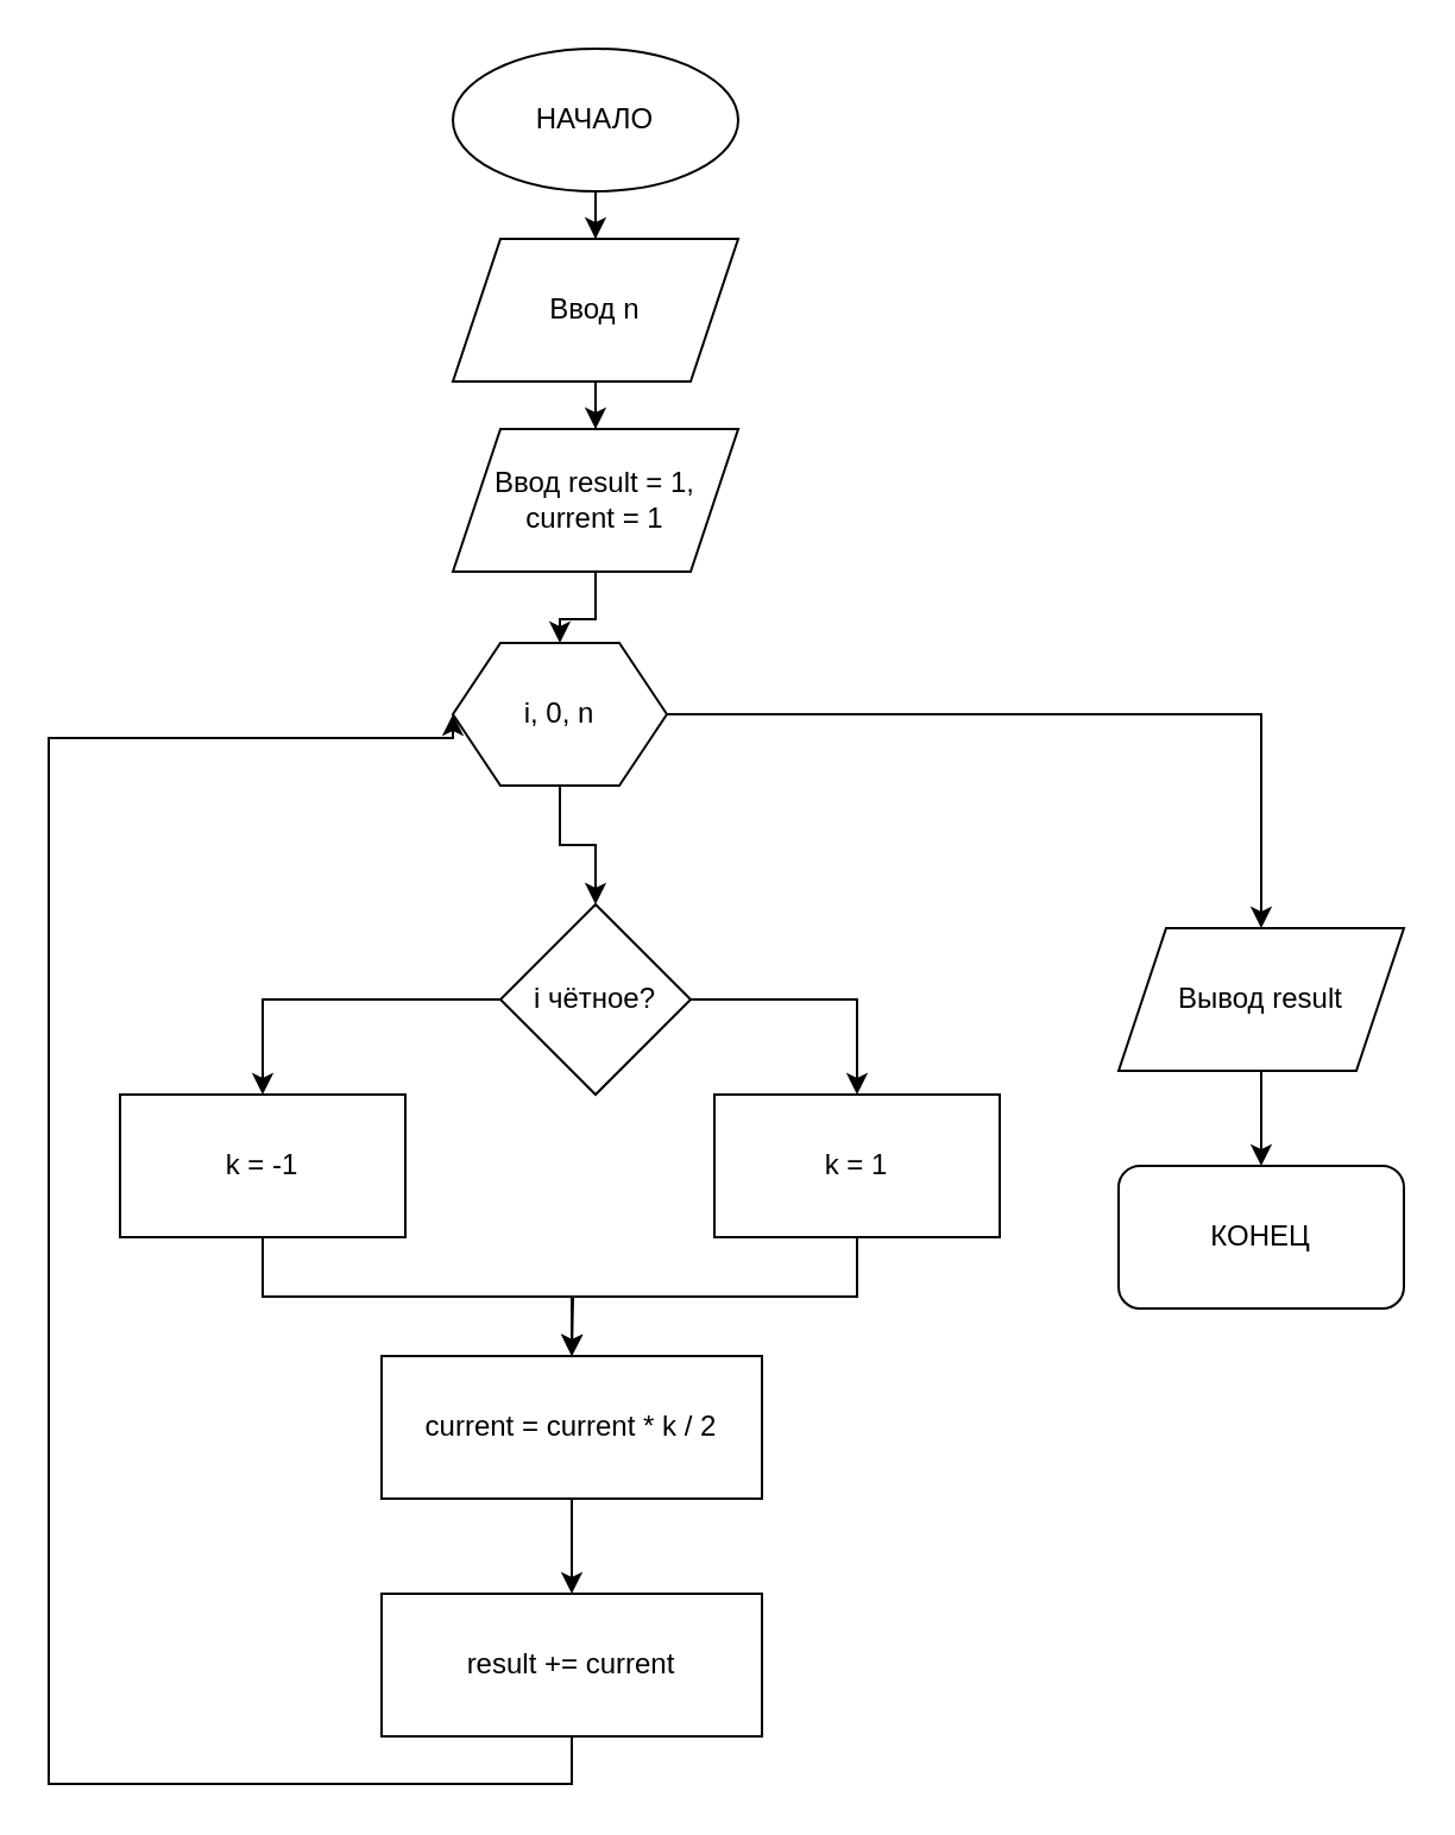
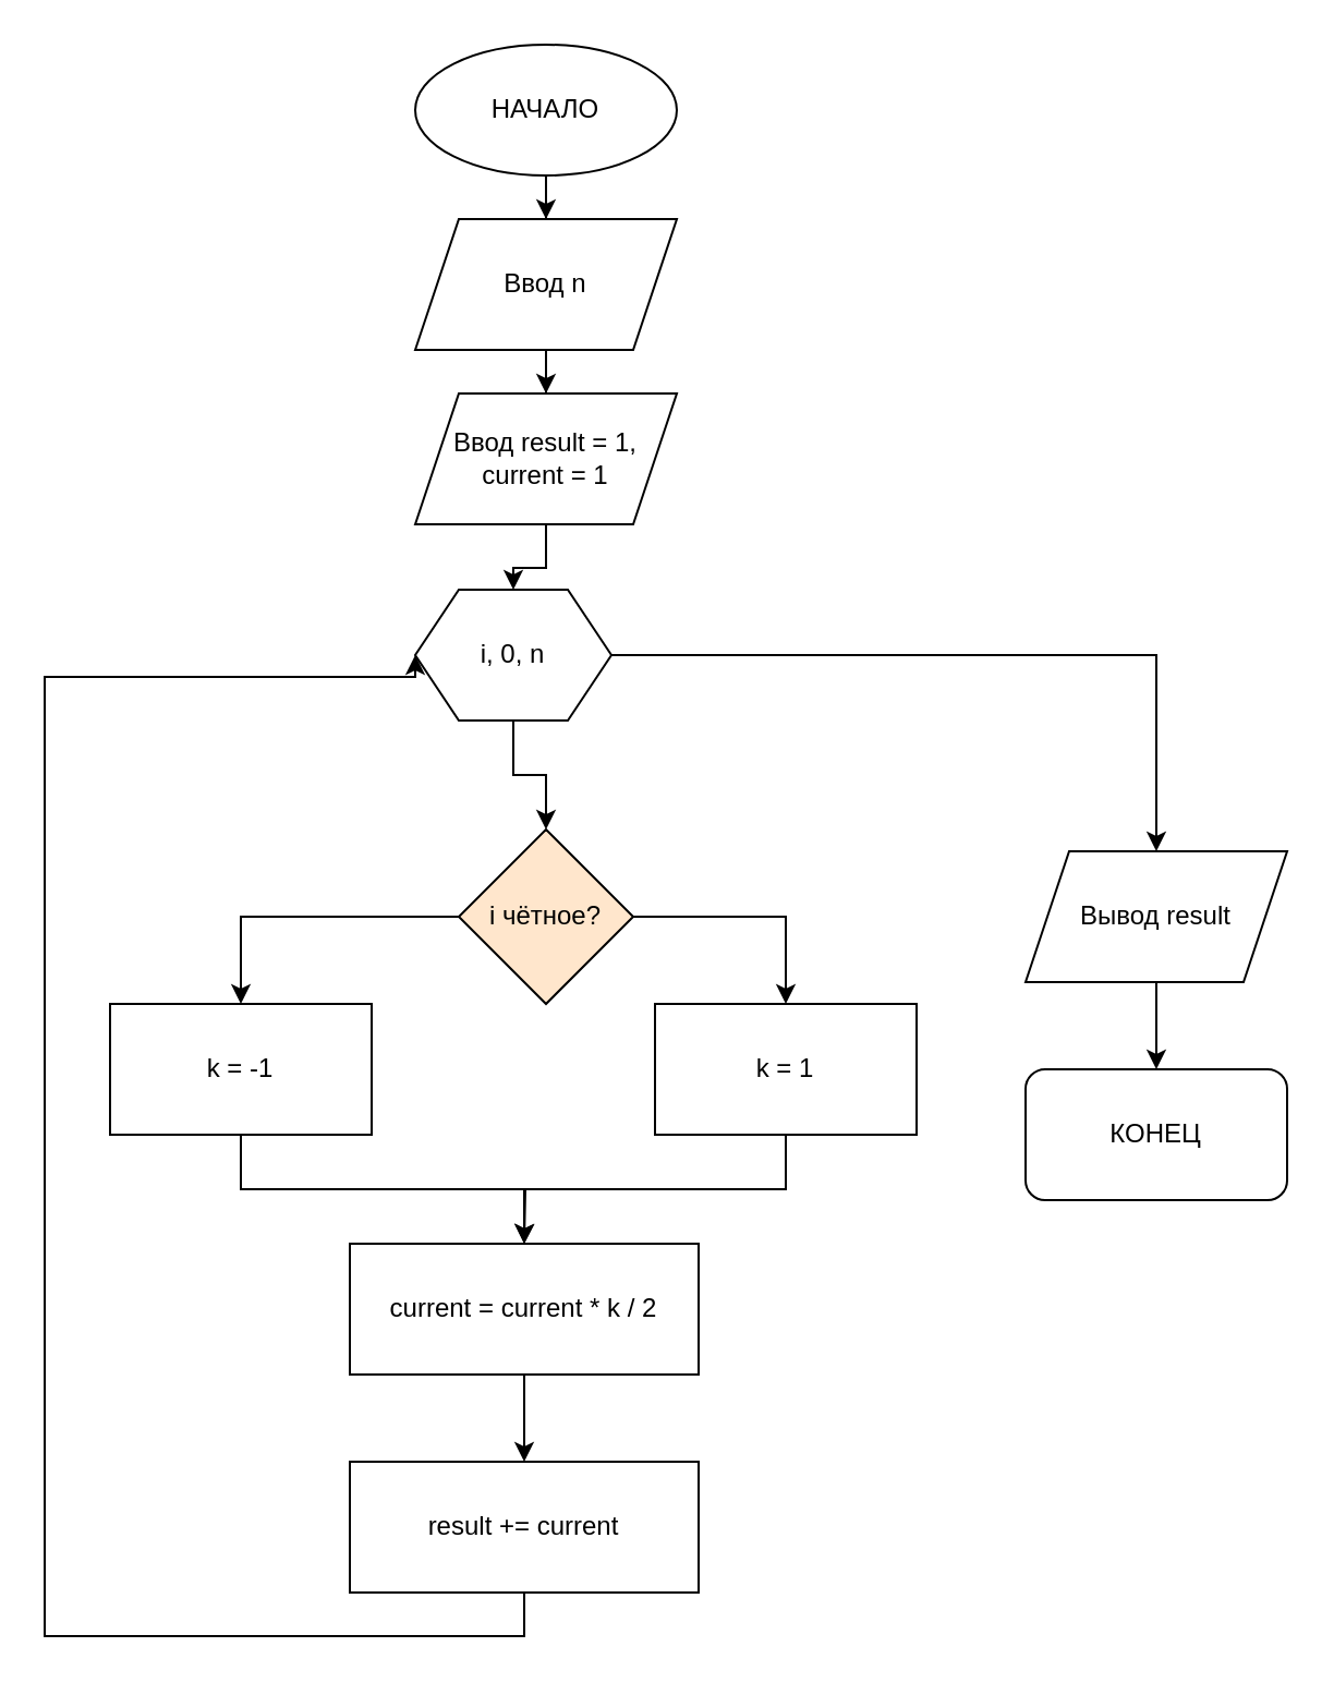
  <mxCell id="0" />
  <mxCell id="1" parent="0" />
  <mxCell id="2" value="" style="edgeStyle=orthogonalEdgeStyle;rounded=0;orthogonalLoop=1;jettySize=auto;html=1;" edge="1" parent="1" source="3" target="10"><mxGeometry relative="1" as="geometry" /></mxCell>
  <mxCell id="3" value="НАЧАЛО" style="ellipse;whiteSpace=wrap;html=1;" vertex="1" parent="1"><mxGeometry x="190" y="20" width="120" height="60" as="geometry" /></mxCell>
  <mxCell id="4" value="" style="edgeStyle=orthogonalEdgeStyle;rounded=0;orthogonalLoop=1;jettySize=auto;html=1;" edge="1" parent="1" source="5" target="8"><mxGeometry relative="1" as="geometry" /></mxCell>
  <mxCell id="5" value="Ввод result = 1, current = 1" style="shape=parallelogram;perimeter=parallelogramPerimeter;whiteSpace=wrap;html=1;fixedSize=1;" vertex="1" parent="1"><mxGeometry x="190" y="180" width="120" height="60" as="geometry" /></mxCell>
  <mxCell id="6" value="" style="edgeStyle=orthogonalEdgeStyle;rounded=0;orthogonalLoop=1;jettySize=auto;html=1;" edge="1" parent="1" source="8" target="13"><mxGeometry relative="1" as="geometry" /></mxCell>
  <mxCell id="7" style="edgeStyle=orthogonalEdgeStyle;rounded=0;orthogonalLoop=1;jettySize=auto;html=1;exitX=1;exitY=0.5;exitDx=0;exitDy=0;entryX=0.5;entryY=0;entryDx=0;entryDy=0;" edge="1" parent="1" source="8" target="23"><mxGeometry relative="1" as="geometry" /></mxCell>
  <mxCell id="8" value="i, 0, n" style="shape=hexagon;perimeter=hexagonPerimeter2;whiteSpace=wrap;html=1;fixedSize=1;" vertex="1" parent="1"><mxGeometry x="190" y="270" width="90" height="60" as="geometry" /></mxCell>
  <mxCell id="9" value="" style="edgeStyle=orthogonalEdgeStyle;rounded=0;orthogonalLoop=1;jettySize=auto;html=1;" edge="1" parent="1" source="10" target="5"><mxGeometry relative="1" as="geometry" /></mxCell>
  <mxCell id="10" value="Ввод n" style="shape=parallelogram;perimeter=parallelogramPerimeter;whiteSpace=wrap;html=1;fixedSize=1;" vertex="1" parent="1"><mxGeometry x="190" y="100" width="120" height="60" as="geometry" /></mxCell>
  <mxCell id="11" style="edgeStyle=orthogonalEdgeStyle;rounded=0;orthogonalLoop=1;jettySize=auto;html=1;exitX=1;exitY=0.5;exitDx=0;exitDy=0;entryX=0.5;entryY=0;entryDx=0;entryDy=0;" edge="1" parent="1" source="13" target="15"><mxGeometry relative="1" as="geometry" /></mxCell>
  <mxCell id="12" style="edgeStyle=orthogonalEdgeStyle;rounded=0;orthogonalLoop=1;jettySize=auto;html=1;exitX=0;exitY=0.5;exitDx=0;exitDy=0;entryX=0.5;entryY=0;entryDx=0;entryDy=0;" edge="1" parent="1" source="13" target="17"><mxGeometry relative="1" as="geometry" /></mxCell>
- <mxCell id="13" value="i чётное?" style="rhombus;whiteSpace=wrap;html=1;" vertex="1" parent="1"><mxGeometry x="210" y="380" width="80" height="80" as="geometry" /></mxCell>
+ <mxCell id="13" value="i чётное?" style="rhombus;whiteSpace=wrap;html=1;fillColor=#ffe6cc;" vertex="1" parent="1"><mxGeometry x="210" y="380" width="80" height="80" as="geometry" /></mxCell>
  <mxCell id="14" style="edgeStyle=orthogonalEdgeStyle;rounded=0;orthogonalLoop=1;jettySize=auto;html=1;exitX=0.5;exitY=1;exitDx=0;exitDy=0;" edge="1" parent="1" source="15"><mxGeometry relative="1" as="geometry"><mxPoint x="240" y="570" as="targetPoint" /></mxGeometry></mxCell>
  <mxCell id="15" value="k = 1" style="rounded=0;whiteSpace=wrap;html=1;" vertex="1" parent="1"><mxGeometry x="300" y="460" width="120" height="60" as="geometry" /></mxCell>
  <mxCell id="16" style="edgeStyle=orthogonalEdgeStyle;rounded=0;orthogonalLoop=1;jettySize=auto;html=1;exitX=0.5;exitY=1;exitDx=0;exitDy=0;entryX=0.5;entryY=0;entryDx=0;entryDy=0;" edge="1" parent="1" source="17" target="19"><mxGeometry relative="1" as="geometry" /></mxCell>
  <mxCell id="17" value="k = -1" style="rounded=0;whiteSpace=wrap;html=1;" vertex="1" parent="1"><mxGeometry x="50" y="460" width="120" height="60" as="geometry" /></mxCell>
  <mxCell id="18" value="" style="edgeStyle=orthogonalEdgeStyle;rounded=0;orthogonalLoop=1;jettySize=auto;html=1;" edge="1" parent="1" source="19" target="21"><mxGeometry relative="1" as="geometry" /></mxCell>
  <mxCell id="19" value="current = current * k / 2" style="whiteSpace=wrap;html=1;" vertex="1" parent="1"><mxGeometry x="160" y="570" width="160" height="60" as="geometry" /></mxCell>
  <mxCell id="20" style="edgeStyle=orthogonalEdgeStyle;rounded=0;orthogonalLoop=1;jettySize=auto;html=1;exitX=0.5;exitY=1;exitDx=0;exitDy=0;entryX=0;entryY=0.5;entryDx=0;entryDy=0;" edge="1" parent="1" source="21" target="8"><mxGeometry relative="1" as="geometry"><Array as="points"><mxPoint x="240" y="750" /><mxPoint x="20" y="750" /><mxPoint x="20" y="310" /></Array></mxGeometry></mxCell>
  <mxCell id="21" value="result += current" style="whiteSpace=wrap;html=1;" vertex="1" parent="1"><mxGeometry x="160" y="670" width="160" height="60" as="geometry" /></mxCell>
  <mxCell id="22" value="" style="edgeStyle=orthogonalEdgeStyle;rounded=0;orthogonalLoop=1;jettySize=auto;html=1;" edge="1" parent="1" source="23" target="24"><mxGeometry relative="1" as="geometry" /></mxCell>
  <mxCell id="23" value="Вывод result" style="shape=parallelogram;perimeter=parallelogramPerimeter;whiteSpace=wrap;html=1;fixedSize=1;" vertex="1" parent="1"><mxGeometry x="470" y="390" width="120" height="60" as="geometry" /></mxCell>
  <mxCell id="24" value="КОНЕЦ" style="whiteSpace=wrap;html=1;rounded=1;" vertex="1" parent="1"><mxGeometry x="470" y="490" width="120" height="60" as="geometry" /></mxCell>
